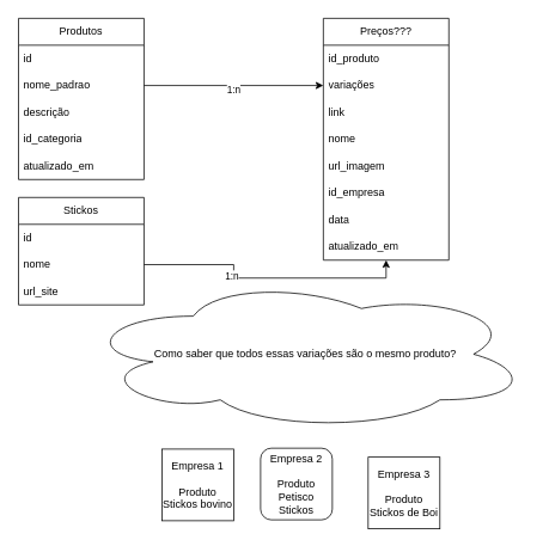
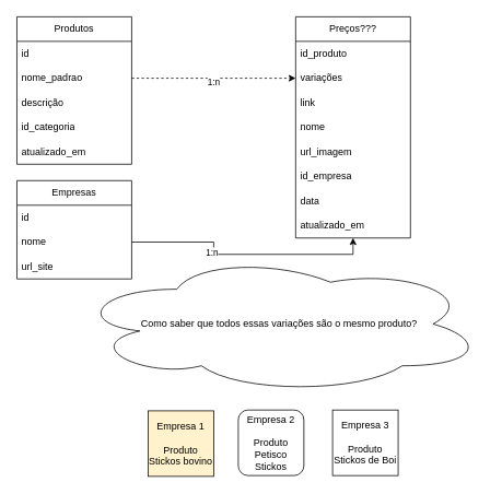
  <mxCell id="0" />
  <mxCell id="1" parent="0" />
  <mxCell id="2" value="Produtos" style="swimlane;fontStyle=0;childLayout=stackLayout;horizontal=1;startSize=30;horizontalStack=0;resizeParent=1;resizeParentMax=0;resizeLast=0;collapsible=1;marginBottom=0;whiteSpace=wrap;html=1;" parent="1" vertex="1"><mxGeometry x="20" y="20" width="140" height="180" as="geometry" /></mxCell>
  <mxCell id="3" value="&lt;div&gt;id&lt;/div&gt;" style="text;strokeColor=none;fillColor=none;align=left;verticalAlign=middle;spacingLeft=4;spacingRight=4;overflow=hidden;points=[[0,0.5],[1,0.5]];portConstraint=eastwest;rotatable=0;whiteSpace=wrap;html=1;" parent="2" vertex="1"><mxGeometry y="30" width="140" height="30" as="geometry" /></mxCell>
  <mxCell id="4" value="nome_padrao" style="text;strokeColor=none;fillColor=none;align=left;verticalAlign=middle;spacingLeft=4;spacingRight=4;overflow=hidden;points=[[0,0.5],[1,0.5]];portConstraint=eastwest;rotatable=0;whiteSpace=wrap;html=1;" parent="2" vertex="1"><mxGeometry y="60" width="140" height="30" as="geometry" /></mxCell>
  <mxCell id="5" value="descrição" style="text;strokeColor=none;fillColor=none;align=left;verticalAlign=middle;spacingLeft=4;spacingRight=4;overflow=hidden;points=[[0,0.5],[1,0.5]];portConstraint=eastwest;rotatable=0;whiteSpace=wrap;html=1;" parent="2" vertex="1"><mxGeometry y="90" width="140" height="30" as="geometry" /></mxCell>
  <mxCell id="6" value="id_categoria" style="text;strokeColor=none;fillColor=none;align=left;verticalAlign=middle;spacingLeft=4;spacingRight=4;overflow=hidden;points=[[0,0.5],[1,0.5]];portConstraint=eastwest;rotatable=0;whiteSpace=wrap;html=1;" vertex="1" parent="2"><mxGeometry y="120" width="140" height="30" as="geometry" /></mxCell>
  <mxCell id="7" value="atualizado_em" style="text;strokeColor=none;fillColor=none;align=left;verticalAlign=middle;spacingLeft=4;spacingRight=4;overflow=hidden;points=[[0,0.5],[1,0.5]];portConstraint=eastwest;rotatable=0;whiteSpace=wrap;html=1;" vertex="1" parent="2"><mxGeometry y="150" width="140" height="30" as="geometry" /></mxCell>
  <mxCell id="8" value="Preços???" style="swimlane;fontStyle=0;childLayout=stackLayout;horizontal=1;startSize=30;horizontalStack=0;resizeParent=1;resizeParentMax=0;resizeLast=0;collapsible=1;marginBottom=0;whiteSpace=wrap;html=1;" parent="1" vertex="1"><mxGeometry x="360" y="20" width="140" height="270" as="geometry" /></mxCell>
  <mxCell id="9" value="id_produto" style="text;strokeColor=none;fillColor=none;align=left;verticalAlign=middle;spacingLeft=4;spacingRight=4;overflow=hidden;points=[[0,0.5],[1,0.5]];portConstraint=eastwest;rotatable=0;whiteSpace=wrap;html=1;" parent="8" vertex="1"><mxGeometry y="30" width="140" height="30" as="geometry" /></mxCell>
  <mxCell id="10" value="variações" style="text;strokeColor=none;fillColor=none;align=left;verticalAlign=middle;spacingLeft=4;spacingRight=4;overflow=hidden;points=[[0,0.5],[1,0.5]];portConstraint=eastwest;rotatable=0;whiteSpace=wrap;html=1;" parent="8" vertex="1"><mxGeometry y="60" width="140" height="30" as="geometry" /></mxCell>
  <mxCell id="11" value="link" style="text;strokeColor=none;fillColor=none;align=left;verticalAlign=middle;spacingLeft=4;spacingRight=4;overflow=hidden;points=[[0,0.5],[1,0.5]];portConstraint=eastwest;rotatable=0;whiteSpace=wrap;html=1;" parent="8" vertex="1"><mxGeometry y="90" width="140" height="30" as="geometry" /></mxCell>
  <mxCell id="12" value="nome" style="text;strokeColor=none;fillColor=none;align=left;verticalAlign=middle;spacingLeft=4;spacingRight=4;overflow=hidden;points=[[0,0.5],[1,0.5]];portConstraint=eastwest;rotatable=0;whiteSpace=wrap;html=1;" vertex="1" parent="8"><mxGeometry y="120" width="140" height="30" as="geometry" /></mxCell>
  <mxCell id="13" value="url_imagem" style="text;strokeColor=none;fillColor=none;align=left;verticalAlign=middle;spacingLeft=4;spacingRight=4;overflow=hidden;points=[[0,0.5],[1,0.5]];portConstraint=eastwest;rotatable=0;whiteSpace=wrap;html=1;" vertex="1" parent="8"><mxGeometry y="150" width="140" height="30" as="geometry" /></mxCell>
  <mxCell id="14" value="id_empresa" style="text;strokeColor=none;fillColor=none;align=left;verticalAlign=middle;spacingLeft=4;spacingRight=4;overflow=hidden;points=[[0,0.5],[1,0.5]];portConstraint=eastwest;rotatable=0;whiteSpace=wrap;html=1;" parent="8" vertex="1"><mxGeometry y="180" width="140" height="30" as="geometry" /></mxCell>
  <mxCell id="15" value="data" style="text;strokeColor=none;fillColor=none;align=left;verticalAlign=middle;spacingLeft=4;spacingRight=4;overflow=hidden;points=[[0,0.5],[1,0.5]];portConstraint=eastwest;rotatable=0;whiteSpace=wrap;html=1;" parent="8" vertex="1"><mxGeometry y="210" width="140" height="30" as="geometry" /></mxCell>
  <mxCell id="16" value="atualizado_em" style="text;strokeColor=none;fillColor=none;align=left;verticalAlign=middle;spacingLeft=4;spacingRight=4;overflow=hidden;points=[[0,0.5],[1,0.5]];portConstraint=eastwest;rotatable=0;whiteSpace=wrap;html=1;" vertex="1" parent="8"><mxGeometry y="240" width="140" height="30" as="geometry" /></mxCell>
- <mxCell id="17" value="Stickos" style="swimlane;fontStyle=0;childLayout=stackLayout;horizontal=1;startSize=30;horizontalStack=0;resizeParent=1;resizeParentMax=0;resizeLast=0;collapsible=1;marginBottom=0;whiteSpace=wrap;html=1;" parent="1" vertex="1"><mxGeometry x="20" y="220" width="140" height="120" as="geometry" /></mxCell>
+ <mxCell id="17" value="Empresas" style="swimlane;fontStyle=0;childLayout=stackLayout;horizontal=1;startSize=30;horizontalStack=0;resizeParent=1;resizeParentMax=0;resizeLast=0;collapsible=1;marginBottom=0;whiteSpace=wrap;html=1;" parent="1" vertex="1"><mxGeometry x="20" y="220" width="140" height="120" as="geometry" /></mxCell>
  <mxCell id="18" value="id" style="text;strokeColor=none;fillColor=none;align=left;verticalAlign=middle;spacingLeft=4;spacingRight=4;overflow=hidden;points=[[0,0.5],[1,0.5]];portConstraint=eastwest;rotatable=0;whiteSpace=wrap;html=1;" parent="17" vertex="1"><mxGeometry y="30" width="140" height="30" as="geometry" /></mxCell>
  <mxCell id="19" value="nome" style="text;strokeColor=none;fillColor=none;align=left;verticalAlign=middle;spacingLeft=4;spacingRight=4;overflow=hidden;points=[[0,0.5],[1,0.5]];portConstraint=eastwest;rotatable=0;whiteSpace=wrap;html=1;" parent="17" vertex="1"><mxGeometry y="60" width="140" height="30" as="geometry" /></mxCell>
  <mxCell id="20" value="url_site" style="text;strokeColor=none;fillColor=none;align=left;verticalAlign=middle;spacingLeft=4;spacingRight=4;overflow=hidden;points=[[0,0.5],[1,0.5]];portConstraint=eastwest;rotatable=0;whiteSpace=wrap;html=1;" parent="17" vertex="1"><mxGeometry y="90" width="140" height="30" as="geometry" /></mxCell>
- <mxCell id="21" style="edgeStyle=orthogonalEdgeStyle;rounded=0;orthogonalLoop=1;jettySize=auto;html=1;entryX=0;entryY=0.5;entryDx=0;entryDy=0;" parent="1" source="4" target="10" edge="1"><mxGeometry relative="1" as="geometry" /></mxCell>
+ <mxCell id="21" style="edgeStyle=orthogonalEdgeStyle;rounded=0;orthogonalLoop=1;jettySize=auto;html=1;entryX=0;entryY=0.5;entryDx=0;entryDy=0;dashed=1;" parent="1" source="4" target="10" edge="1"><mxGeometry relative="1" as="geometry" /></mxCell>
  <mxCell id="22" value="1:n" style="edgeLabel;html=1;align=center;verticalAlign=middle;resizable=0;points=[];" parent="21" vertex="1" connectable="0"><mxGeometry x="-0.01" y="-4" relative="1" as="geometry"><mxPoint as="offset" /></mxGeometry></mxCell>
  <mxCell id="23" style="edgeStyle=orthogonalEdgeStyle;rounded=0;orthogonalLoop=1;jettySize=auto;html=1;entryX=0.5;entryY=1;entryDx=0;entryDy=0;" parent="1" source="19" target="8" edge="1"><mxGeometry relative="1" as="geometry" /></mxCell>
  <mxCell id="24" value="1:n" style="edgeLabel;html=1;align=center;verticalAlign=middle;resizable=0;points=[];" parent="23" vertex="1" connectable="0"><mxGeometry x="-0.266" y="-3" relative="1" as="geometry"><mxPoint as="offset" /></mxGeometry></mxCell>
- <mxCell id="25" value="&lt;div&gt;Empresa 1&lt;/div&gt;&lt;div&gt;&lt;br&gt;&lt;/div&gt;&lt;div&gt;Produto Stickos bovino&lt;br&gt;&lt;/div&gt;" style="whiteSpace=wrap;html=1;aspect=fixed;" parent="1" vertex="1"><mxGeometry x="180" y="501" width="80" height="80" as="geometry" /></mxCell>
+ <mxCell id="25" value="&lt;div&gt;Empresa 1&lt;/div&gt;&lt;div&gt;&lt;br&gt;&lt;/div&gt;&lt;div&gt;Produto Stickos bovino&lt;br&gt;&lt;/div&gt;" style="whiteSpace=wrap;html=1;aspect=fixed;fillColor=#fff2cc;" parent="1" vertex="1"><mxGeometry x="180" y="501" width="80" height="80" as="geometry" /></mxCell>
  <mxCell id="26" value="&lt;div&gt;Empresa 2&lt;/div&gt;&lt;div&gt;&lt;br&gt;&lt;/div&gt;&lt;div&gt;Produto&lt;/div&gt;&lt;div&gt;Petisco Stickos&lt;br&gt;&lt;/div&gt;" style="whiteSpace=wrap;html=1;aspect=fixed;rounded=1;" parent="1" vertex="1"><mxGeometry x="290" y="500" width="80" height="80" as="geometry" /></mxCell>
- <mxCell id="27" value="&lt;div&gt;Empresa 3&lt;br&gt;&lt;/div&gt;&lt;div&gt;&lt;br&gt;&lt;/div&gt;&lt;div&gt;Produto&lt;/div&gt;&lt;div&gt;Stickos de Boi&lt;br&gt;&lt;/div&gt;" style="whiteSpace=wrap;html=1;aspect=fixed;" parent="1" vertex="1"><mxGeometry x="410" y="510" width="80" height="80" as="geometry" /></mxCell>
+ <mxCell id="27" value="&lt;div&gt;Empresa 3&lt;br&gt;&lt;/div&gt;&lt;div&gt;&lt;br&gt;&lt;/div&gt;&lt;div&gt;Produto&lt;/div&gt;&lt;div&gt;Stickos de Boi&lt;br&gt;&lt;/div&gt;" style="whiteSpace=wrap;html=1;aspect=fixed;" parent="1" vertex="1"><mxGeometry x="405" y="500" width="80" height="80" as="geometry" /></mxCell>
  <mxCell id="28" value="Como saber que todos essas variações são o mesmo produto?" style="ellipse;shape=cloud;whiteSpace=wrap;html=1;" parent="1" vertex="1"><mxGeometry x="90" y="310" width="500" height="170" as="geometry" /></mxCell>
